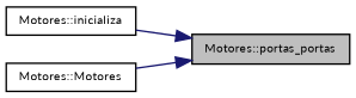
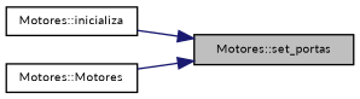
  digraph {
    fontname=Lato
    rankdir=RL
    node [color=black fontname=Lato fontsize=8 shape=record]
    edge [color=midnightblue dir=back fontname=Lato fontsize=8 labelfontname=DejaVuSansMono labelfontsize=8 style=solid]
-   n1 [fillcolor=grey75 fontcolor=black height=0.2 label="Motores::portas_portas" style=filled width=0.4]
+   n1 [fillcolor=grey75 fontcolor=black height=0.2 label="Motores::set_portas" style=filled width=0.4]
    n2 [height=0.2 label="Motores::inicializa" width=0.4]
    n3 [height=0.2 label="Motores::Motores" width=0.4]
    n1 -> n2
    n1 -> n3
  }
